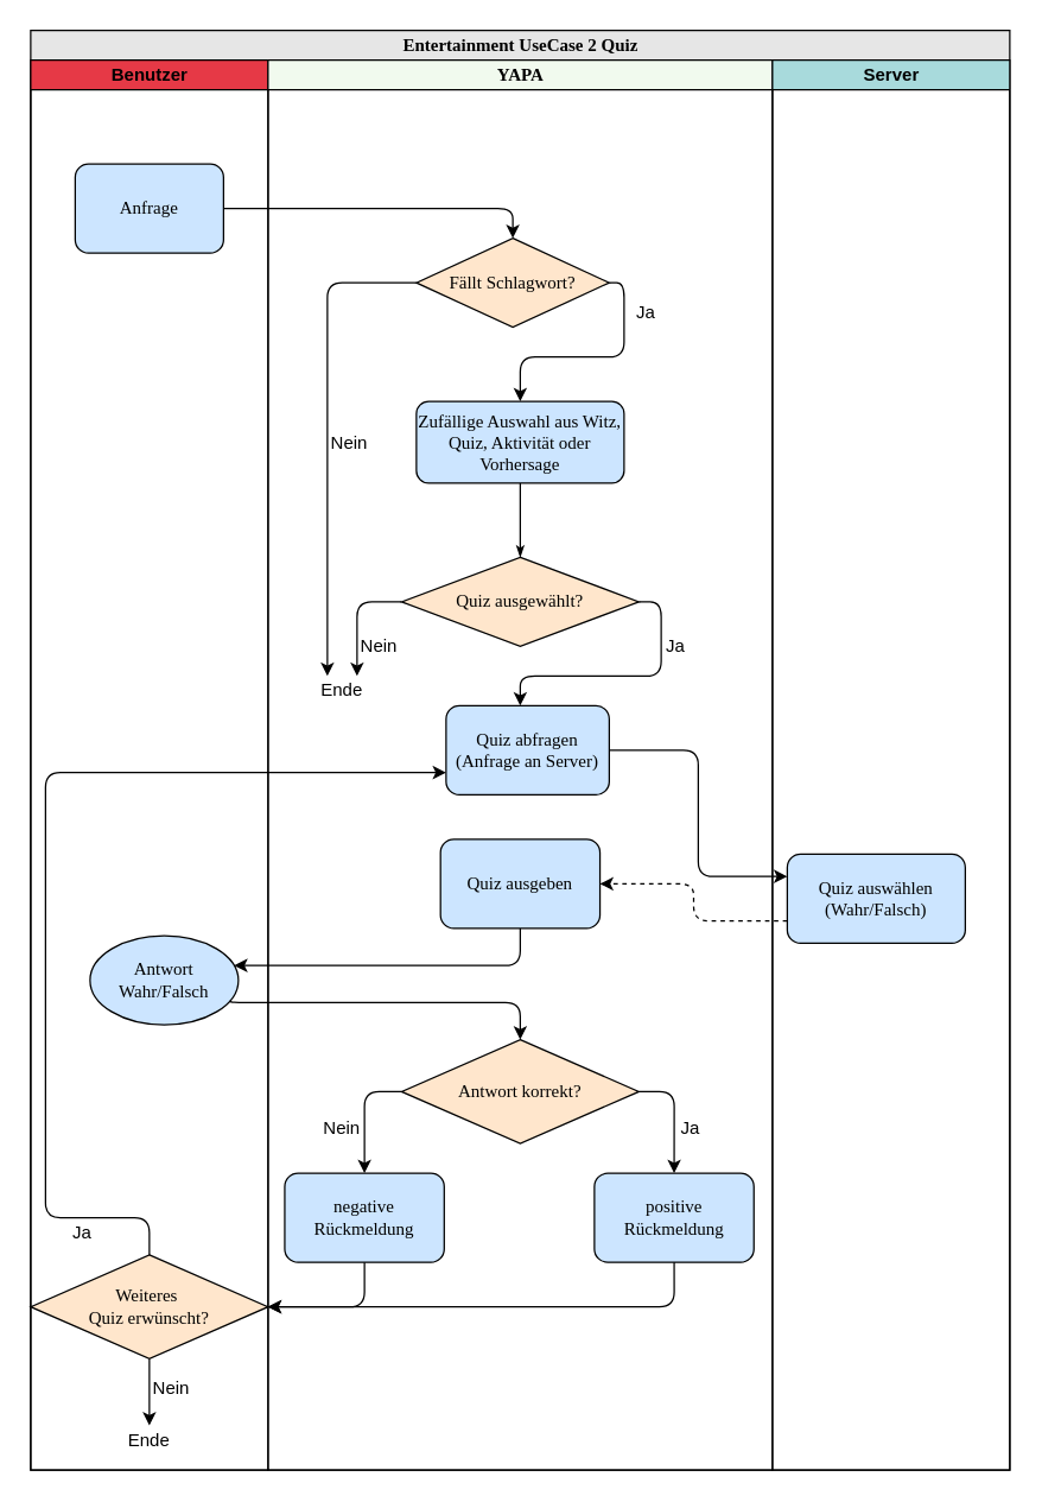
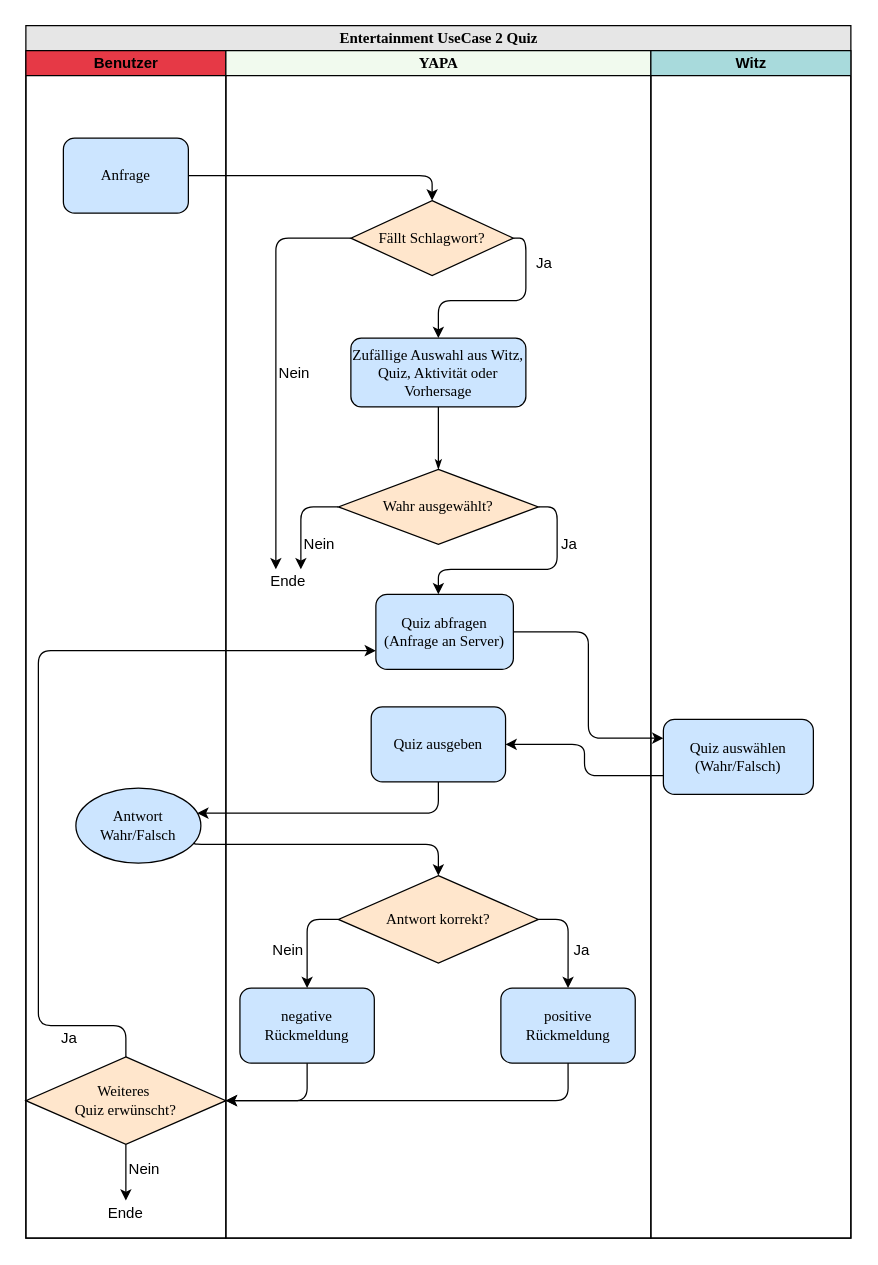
  <mxCell id="0" />
  <mxCell id="1" parent="0" />
  <mxCell id="2" value="&lt;font style=&quot;font-size: 12px&quot;&gt;Entertainment UseCase 2 Quiz&lt;/font&gt;" style="swimlane;html=1;childLayout=stackLayout;startSize=20;rounded=0;shadow=0;labelBackgroundColor=none;strokeWidth=1;fontFamily=Verdana;fontSize=8;align=center;fillColor=#E6E6E6;" vertex="1" parent="1"><mxGeometry x="20" y="20" width="660" height="970" as="geometry" /></mxCell>
  <mxCell id="3" value="Benutzer" style="swimlane;html=1;startSize=20;fillColor=#E63946;" vertex="1" parent="2"><mxGeometry y="20" width="160" height="950" as="geometry" /></mxCell>
  <mxCell id="4" value="&lt;font style=&quot;font-size: 12px&quot;&gt;Anfrage&lt;/font&gt;" style="rounded=1;whiteSpace=wrap;html=1;shadow=0;labelBackgroundColor=none;strokeWidth=1;fontFamily=Verdana;fontSize=8;align=center;fillColor=#CCE5FF;" vertex="1" parent="3"><mxGeometry x="30" y="70" width="100" height="60" as="geometry" /></mxCell>
  <mxCell id="5" value="Ja" style="text;html=1;strokeColor=none;fillColor=none;align=center;verticalAlign=middle;whiteSpace=wrap;rounded=0;fontSize=12;" vertex="1" parent="3"><mxGeometry x="20" y="780" width="30" height="20" as="geometry" /></mxCell>
  <mxCell id="6" value="Weiteres&amp;nbsp;&lt;br&gt;Quiz erwünscht?" style="rhombus;whiteSpace=wrap;html=1;rounded=0;shadow=0;labelBackgroundColor=none;strokeWidth=1;fontFamily=Verdana;fontSize=12;align=center;fillColor=#FFE6CC;" vertex="1" parent="3"><mxGeometry y="805" width="160" height="70" as="geometry" /></mxCell>
  <mxCell id="7" value="Ende" style="text;html=1;strokeColor=none;fillColor=none;align=center;verticalAlign=middle;whiteSpace=wrap;rounded=0;" vertex="1" parent="3"><mxGeometry x="60" y="920" width="40" height="20" as="geometry" /></mxCell>
  <mxCell id="8" style="edgeStyle=orthogonalEdgeStyle;rounded=0;orthogonalLoop=1;jettySize=auto;html=1;exitX=0.5;exitY=1;exitDx=0;exitDy=0;fontSize=12;entryX=0.5;entryY=0;entryDx=0;entryDy=0;" edge="1" parent="3" source="6" target="7"><mxGeometry relative="1" as="geometry"><mxPoint x="80" y="915" as="sourcePoint" /><mxPoint x="80" y="925" as="targetPoint" /></mxGeometry></mxCell>
  <mxCell id="9" value="Nein" style="text;html=1;strokeColor=none;fillColor=none;align=center;verticalAlign=middle;whiteSpace=wrap;rounded=0;fontSize=12;" vertex="1" parent="3"><mxGeometry x="80" y="885" width="30" height="20" as="geometry" /></mxCell>
  <mxCell id="10" value="&lt;font style=&quot;font-size: 12px&quot;&gt;Antwort Wahr/Falsch&lt;/font&gt;" style="ellipse;whiteSpace=wrap;html=1;shadow=0;labelBackgroundColor=none;strokeWidth=1;fontFamily=Verdana;fontSize=8;align=center;fillColor=#CCE5FF;" vertex="1" parent="3"><mxGeometry x="40" y="590" width="100" height="60" as="geometry" /></mxCell>
  <mxCell id="11" style="edgeStyle=orthogonalEdgeStyle;rounded=1;orthogonalLoop=1;jettySize=auto;html=1;fontSize=12;exitX=1;exitY=0.5;exitDx=0;exitDy=0;entryX=0;entryY=0.25;entryDx=0;entryDy=0;" edge="1" parent="2" source="28" target="39"><mxGeometry relative="1" as="geometry"><mxPoint x="480" y="645" as="sourcePoint" /><mxPoint x="600" y="670" as="targetPoint" /></mxGeometry></mxCell>
- <mxCell id="12" style="edgeStyle=orthogonalEdgeStyle;rounded=1;orthogonalLoop=1;jettySize=auto;html=1;fontSize=12;exitX=0;exitY=0.75;exitDx=0;exitDy=0;dashed=1;" edge="1" parent="2" source="39" target="30"><mxGeometry relative="1" as="geometry"><mxPoint x="400" y="875" as="sourcePoint" /><mxPoint x="545" y="900" as="targetPoint" /></mxGeometry></mxCell>
+ <mxCell id="12" style="edgeStyle=orthogonalEdgeStyle;rounded=1;orthogonalLoop=1;jettySize=auto;html=1;fontSize=12;exitX=0;exitY=0.75;exitDx=0;exitDy=0;" edge="1" parent="2" source="39" target="30"><mxGeometry relative="1" as="geometry"><mxPoint x="400" y="875" as="sourcePoint" /><mxPoint x="545" y="900" as="targetPoint" /></mxGeometry></mxCell>
  <mxCell id="13" style="edgeStyle=orthogonalEdgeStyle;rounded=1;orthogonalLoop=1;jettySize=auto;html=1;exitX=0.5;exitY=1;exitDx=0;exitDy=0;fontSize=12;" edge="1" parent="2" source="30" target="10"><mxGeometry relative="1" as="geometry"><mxPoint x="250" y="705" as="sourcePoint" /><mxPoint x="10" y="765" as="targetPoint" /><Array as="points"><mxPoint x="330" y="630" /></Array></mxGeometry></mxCell>
  <mxCell id="14" style="edgeStyle=orthogonalEdgeStyle;rounded=1;orthogonalLoop=1;jettySize=auto;html=1;fontSize=12;entryX=0;entryY=0.75;entryDx=0;entryDy=0;exitX=0.5;exitY=0;exitDx=0;exitDy=0;" edge="1" parent="2" source="6" target="28"><mxGeometry relative="1" as="geometry"><mxPoint x="220" y="955" as="sourcePoint" /><mxPoint x="410" y="860" as="targetPoint" /><Array as="points"><mxPoint x="80" y="800" /><mxPoint x="10" y="800" /><mxPoint x="10" y="500" /></Array></mxGeometry></mxCell>
  <mxCell id="15" value="&lt;font face=&quot;Verdana&quot;&gt;YAPA&lt;/font&gt;" style="swimlane;html=1;startSize=20;fillColor=#F1FAEE;" vertex="1" parent="2"><mxGeometry x="160" y="20" width="340" height="950" as="geometry" /></mxCell>
  <mxCell id="16" value="&lt;font style=&quot;font-size: 12px&quot;&gt;Zufällige Auswahl aus Witz, Quiz, Aktivität oder Vorhersage&lt;/font&gt;" style="rounded=1;whiteSpace=wrap;html=1;shadow=0;labelBackgroundColor=none;strokeWidth=1;fontFamily=Verdana;fontSize=8;align=center;fillColor=#CCE5FF;" vertex="1" parent="15"><mxGeometry x="100" y="230" width="140" height="55" as="geometry" /></mxCell>
  <mxCell id="17" style="edgeStyle=orthogonalEdgeStyle;rounded=1;orthogonalLoop=1;jettySize=auto;html=1;exitX=0;exitY=0.5;exitDx=0;exitDy=0;entryX=0.75;entryY=0;entryDx=0;entryDy=0;" edge="1" parent="15" source="19" target="29"><mxGeometry relative="1" as="geometry"><mxPoint x="70" y="415" as="targetPoint" /></mxGeometry></mxCell>
  <mxCell id="18" style="edgeStyle=orthogonalEdgeStyle;rounded=1;orthogonalLoop=1;jettySize=auto;html=1;exitX=1;exitY=0.5;exitDx=0;exitDy=0;" edge="1" parent="15" source="19"><mxGeometry relative="1" as="geometry"><mxPoint x="170" y="435" as="targetPoint" /><Array as="points"><mxPoint x="265" y="365" /><mxPoint x="265" y="415" /><mxPoint x="170" y="415" /></Array></mxGeometry></mxCell>
- <mxCell id="19" value="Quiz ausgewählt?" style="rhombus;whiteSpace=wrap;html=1;rounded=0;shadow=0;labelBackgroundColor=none;strokeWidth=1;fontFamily=Verdana;fontSize=12;align=center;fillColor=#FFE6CC;" vertex="1" parent="15"><mxGeometry x="90" y="335" width="160" height="60" as="geometry" /></mxCell>
+ <mxCell id="19" value="Wahr ausgewählt?" style="rhombus;whiteSpace=wrap;html=1;rounded=0;shadow=0;labelBackgroundColor=none;strokeWidth=1;fontFamily=Verdana;fontSize=12;align=center;fillColor=#FFE6CC;" vertex="1" parent="15"><mxGeometry x="90" y="335" width="160" height="60" as="geometry" /></mxCell>
  <mxCell id="20" style="edgeStyle=orthogonalEdgeStyle;rounded=1;html=1;labelBackgroundColor=none;startArrow=none;startFill=0;startSize=5;endArrow=classicThin;endFill=1;endSize=5;jettySize=auto;orthogonalLoop=1;strokeWidth=1;fontFamily=Verdana;fontSize=8;entryX=0.5;entryY=0;entryDx=0;entryDy=0;" edge="1" parent="15" source="16" target="19"><mxGeometry relative="1" as="geometry"><Array as="points"><mxPoint x="170" y="320" /><mxPoint x="170" y="345" /></Array><mxPoint x="-80" y="320" as="targetPoint" /></mxGeometry></mxCell>
  <mxCell id="21" style="edgeStyle=orthogonalEdgeStyle;rounded=1;orthogonalLoop=1;jettySize=auto;html=1;exitX=1;exitY=0.5;exitDx=0;exitDy=0;entryX=0.5;entryY=0;entryDx=0;entryDy=0;fontSize=12;" edge="1" parent="15" source="23" target="16"><mxGeometry relative="1" as="geometry"><Array as="points"><mxPoint x="240" y="150" /><mxPoint x="240" y="200" /><mxPoint x="170" y="200" /></Array></mxGeometry></mxCell>
  <mxCell id="22" style="edgeStyle=orthogonalEdgeStyle;rounded=1;orthogonalLoop=1;jettySize=auto;html=1;exitX=0;exitY=0.5;exitDx=0;exitDy=0;entryX=0.25;entryY=0;entryDx=0;entryDy=0;fontSize=12;" edge="1" parent="15" source="23" target="29"><mxGeometry relative="1" as="geometry"><Array as="points"><mxPoint x="40" y="150" /></Array><mxPoint x="30" y="200" as="targetPoint" /></mxGeometry></mxCell>
  <mxCell id="23" value="Fällt Schlagwort?" style="rhombus;whiteSpace=wrap;html=1;rounded=0;shadow=0;labelBackgroundColor=none;strokeWidth=1;fontFamily=Verdana;fontSize=12;align=center;fillColor=#FFE6CC;" vertex="1" parent="15"><mxGeometry x="100" y="120" width="130" height="60" as="geometry" /></mxCell>
  <mxCell id="24" value="&lt;div&gt;Nein&lt;/div&gt;" style="text;html=1;strokeColor=none;fillColor=none;align=center;verticalAlign=middle;whiteSpace=wrap;rounded=0;fontSize=12;" vertex="1" parent="15"><mxGeometry x="40" y="247.5" width="30" height="20" as="geometry" /></mxCell>
  <mxCell id="25" value="&lt;div&gt;Nein&lt;/div&gt;" style="text;html=1;strokeColor=none;fillColor=none;align=center;verticalAlign=middle;whiteSpace=wrap;rounded=0;fontSize=12;" vertex="1" parent="15"><mxGeometry x="60" y="385" width="30" height="20" as="geometry" /></mxCell>
  <mxCell id="26" value="Ja" style="text;html=1;strokeColor=none;fillColor=none;align=center;verticalAlign=middle;whiteSpace=wrap;rounded=0;fontSize=12;" vertex="1" parent="15"><mxGeometry x="240" y="160" width="30" height="20" as="geometry" /></mxCell>
  <mxCell id="27" value="Ja" style="text;html=1;strokeColor=none;fillColor=none;align=center;verticalAlign=middle;whiteSpace=wrap;rounded=0;fontSize=12;" vertex="1" parent="15"><mxGeometry x="260" y="385" width="30" height="20" as="geometry" /></mxCell>
  <mxCell id="28" value="&lt;font style=&quot;font-size: 12px&quot;&gt;Quiz abfragen (Anfrage an Server)&lt;/font&gt;" style="rounded=1;whiteSpace=wrap;html=1;shadow=0;labelBackgroundColor=none;strokeWidth=1;fontFamily=Verdana;fontSize=8;align=center;fillColor=#CCE5FF;" vertex="1" parent="15"><mxGeometry x="120" y="435" width="110" height="60" as="geometry" /></mxCell>
  <mxCell id="29" value="Ende" style="text;html=1;strokeColor=none;fillColor=none;align=center;verticalAlign=middle;whiteSpace=wrap;rounded=0;fontSize=12;" vertex="1" parent="15"><mxGeometry x="30" y="415" width="40" height="20" as="geometry" /></mxCell>
  <mxCell id="30" value="&lt;font style=&quot;font-size: 12px&quot;&gt;Quiz ausgeben&lt;/font&gt;" style="rounded=1;whiteSpace=wrap;html=1;shadow=0;labelBackgroundColor=none;strokeWidth=1;fontFamily=Verdana;fontSize=8;align=center;fillColor=#CCE5FF;" vertex="1" parent="15"><mxGeometry x="116.25" y="525" width="107.5" height="60" as="geometry" /></mxCell>
  <mxCell id="31" value="&lt;font style=&quot;font-size: 12px&quot;&gt;positive Rückmeldung&lt;/font&gt;" style="rounded=1;whiteSpace=wrap;html=1;shadow=0;labelBackgroundColor=none;strokeWidth=1;fontFamily=Verdana;fontSize=8;align=center;fillColor=#CCE5FF;" vertex="1" parent="15"><mxGeometry x="220" y="750" width="107.5" height="60" as="geometry" /></mxCell>
  <mxCell id="32" value="Antwort korrekt?" style="rhombus;whiteSpace=wrap;html=1;rounded=0;shadow=0;labelBackgroundColor=none;strokeWidth=1;fontFamily=Verdana;fontSize=12;align=center;fillColor=#FFE6CC;" vertex="1" parent="15"><mxGeometry x="90" y="660" width="160" height="70" as="geometry" /></mxCell>
  <mxCell id="33" value="&lt;font style=&quot;font-size: 12px&quot;&gt;negative Rückmeldung&lt;/font&gt;" style="rounded=1;whiteSpace=wrap;html=1;shadow=0;labelBackgroundColor=none;strokeWidth=1;fontFamily=Verdana;fontSize=8;align=center;fillColor=#CCE5FF;" vertex="1" parent="15"><mxGeometry x="11.25" y="750" width="107.5" height="60" as="geometry" /></mxCell>
  <mxCell id="34" style="edgeStyle=orthogonalEdgeStyle;rounded=1;orthogonalLoop=1;jettySize=auto;html=1;exitX=0;exitY=0.5;exitDx=0;exitDy=0;fontSize=12;entryX=0.5;entryY=0;entryDx=0;entryDy=0;" edge="1" parent="15" source="32" target="33"><mxGeometry relative="1" as="geometry"><mxPoint x="-10" y="645" as="sourcePoint" /><mxPoint x="180" y="670" as="targetPoint" /><Array as="points"><mxPoint x="65" y="695" /></Array></mxGeometry></mxCell>
  <mxCell id="35" style="edgeStyle=orthogonalEdgeStyle;rounded=1;orthogonalLoop=1;jettySize=auto;html=1;exitX=1;exitY=0.5;exitDx=0;exitDy=0;fontSize=12;entryX=0.5;entryY=0;entryDx=0;entryDy=0;" edge="1" parent="15" source="32" target="31"><mxGeometry relative="1" as="geometry"><mxPoint x="100" y="705" as="sourcePoint" /><mxPoint x="75" y="760" as="targetPoint" /><Array as="points"><mxPoint x="274" y="695" /></Array></mxGeometry></mxCell>
  <mxCell id="36" value="Nein" style="text;html=1;strokeColor=none;fillColor=none;align=center;verticalAlign=middle;whiteSpace=wrap;rounded=0;fontSize=12;" vertex="1" parent="15"><mxGeometry x="35" y="710" width="30" height="20" as="geometry" /></mxCell>
  <mxCell id="37" value="Ja" style="text;html=1;strokeColor=none;fillColor=none;align=center;verticalAlign=middle;whiteSpace=wrap;rounded=0;fontSize=12;" vertex="1" parent="15"><mxGeometry x="270" y="710" width="30" height="20" as="geometry" /></mxCell>
- <mxCell id="38" value="Server" style="swimlane;html=1;startSize=20;fillColor=#A8DADC;" vertex="1" parent="2"><mxGeometry x="500" y="20" width="160" height="950" as="geometry" /></mxCell>
+ <mxCell id="38" value="Witz" style="swimlane;html=1;startSize=20;fillColor=#A8DADC;" vertex="1" parent="2"><mxGeometry x="500" y="20" width="160" height="950" as="geometry" /></mxCell>
  <mxCell id="39" value="&lt;font style=&quot;font-size: 12px&quot;&gt;Quiz auswählen (Wahr/Falsch)&lt;br&gt;&lt;/font&gt;" style="rounded=1;whiteSpace=wrap;html=1;shadow=0;labelBackgroundColor=none;strokeWidth=1;fontFamily=Verdana;fontSize=8;align=center;fillColor=#CCE5FF;" vertex="1" parent="38"><mxGeometry x="10" y="535" width="120" height="60" as="geometry" /></mxCell>
  <mxCell id="40" style="edgeStyle=orthogonalEdgeStyle;rounded=1;orthogonalLoop=1;jettySize=auto;html=1;exitX=1;exitY=0.5;exitDx=0;exitDy=0;entryX=0.5;entryY=0;entryDx=0;entryDy=0;fontSize=12;" edge="1" parent="2" source="4" target="23"><mxGeometry relative="1" as="geometry" /></mxCell>
  <mxCell id="41" style="edgeStyle=orthogonalEdgeStyle;rounded=1;orthogonalLoop=1;jettySize=auto;html=1;exitX=1;exitY=0.75;exitDx=0;exitDy=0;fontSize=12;entryX=0.5;entryY=0;entryDx=0;entryDy=0;" edge="1" parent="2" source="10" target="32"><mxGeometry relative="1" as="geometry"><mxPoint x="330" y="615" as="sourcePoint" /><mxPoint x="150" y="640" as="targetPoint" /><Array as="points"><mxPoint x="330" y="655" /></Array></mxGeometry></mxCell>
  <mxCell id="42" style="edgeStyle=orthogonalEdgeStyle;rounded=1;orthogonalLoop=1;jettySize=auto;html=1;exitX=0.5;exitY=1;exitDx=0;exitDy=0;fontSize=12;" edge="1" parent="1" source="33"><mxGeometry relative="1" as="geometry"><mxPoint x="170" y="685" as="sourcePoint" /><mxPoint x="180" y="880" as="targetPoint" /><Array as="points"><mxPoint x="245" y="880" /></Array></mxGeometry></mxCell>
  <mxCell id="43" style="edgeStyle=orthogonalEdgeStyle;rounded=1;orthogonalLoop=1;jettySize=auto;html=1;exitX=0.5;exitY=1;exitDx=0;exitDy=0;fontSize=12;" edge="1" parent="1" source="31"><mxGeometry relative="1" as="geometry"><mxPoint x="255" y="860" as="sourcePoint" /><mxPoint x="180" y="880" as="targetPoint" /><Array as="points"><mxPoint x="454" y="880" /></Array></mxGeometry></mxCell>
